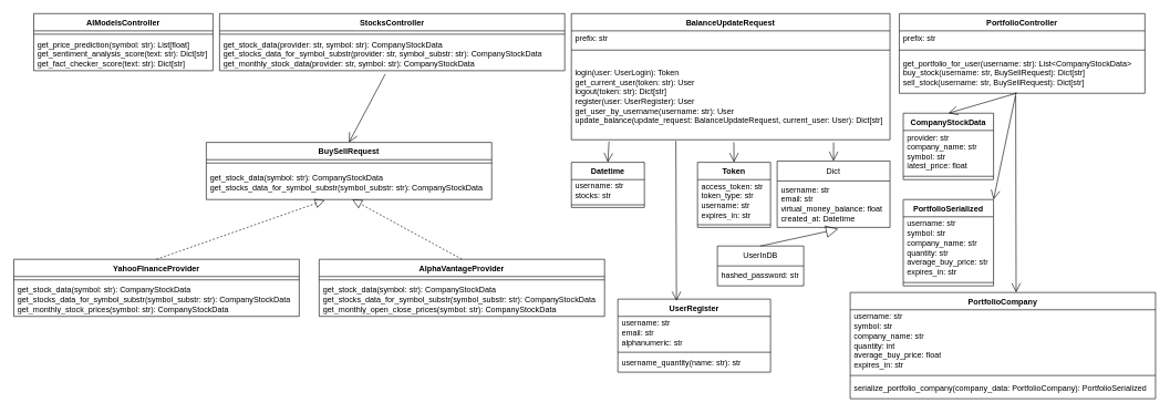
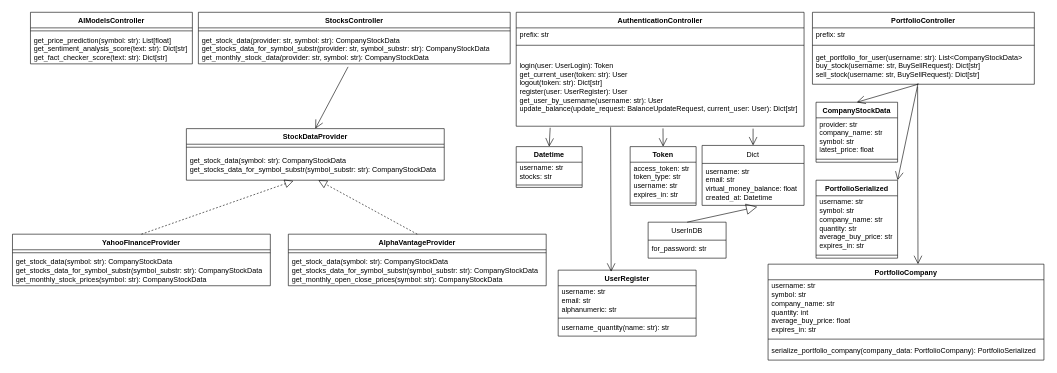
  <mxCell id="0" />
  <mxCell id="1" parent="0" />
  <mxCell id="2" value="Dict" style="swimlane;fontStyle=0;childLayout=stackLayout;horizontal=1;startSize=30;horizontalStack=0;resizeParent=1;resizeParentMax=0;resizeLast=0;collapsible=1;marginBottom=0;whiteSpace=wrap;html=1;" vertex="1" parent="1"><mxGeometry x="1170" y="242" width="170" height="100" as="geometry" /></mxCell>
  <mxCell id="3" value="username: str&lt;div&gt;email: str&lt;/div&gt;&lt;div&gt;virtual_money_balance: float&lt;/div&gt;&lt;div&gt;created_at: Datetime&lt;/div&gt;" style="text;strokeColor=none;fillColor=none;align=left;verticalAlign=middle;spacingLeft=4;spacingRight=4;overflow=hidden;points=[[0,0.5],[1,0.5]];portConstraint=eastwest;rotatable=0;whiteSpace=wrap;html=1;" vertex="1" parent="2"><mxGeometry y="30" width="170" height="70" as="geometry" /></mxCell>
  <mxCell id="4" value="UserInDB" style="swimlane;fontStyle=0;childLayout=stackLayout;horizontal=1;startSize=30;horizontalStack=0;resizeParent=1;resizeParentMax=0;resizeLast=0;collapsible=1;marginBottom=0;whiteSpace=wrap;html=1;" vertex="1" parent="1"><mxGeometry x="1080" y="370" width="130" height="60" as="geometry" /></mxCell>
- <mxCell id="5" value="hashed_password: str" style="text;strokeColor=none;fillColor=none;align=left;verticalAlign=middle;spacingLeft=4;spacingRight=4;overflow=hidden;points=[[0,0.5],[1,0.5]];portConstraint=eastwest;rotatable=0;whiteSpace=wrap;html=1;" vertex="1" parent="4"><mxGeometry y="30" width="130" height="30" as="geometry" /></mxCell>
+ <mxCell id="5" value="for_password: str" style="text;strokeColor=none;fillColor=none;align=left;verticalAlign=middle;spacingLeft=4;spacingRight=4;overflow=hidden;points=[[0,0.5],[1,0.5]];portConstraint=eastwest;rotatable=0;whiteSpace=wrap;html=1;" vertex="1" parent="4"><mxGeometry y="30" width="130" height="30" as="geometry" /></mxCell>
  <mxCell id="6" value="UserRegister" style="swimlane;fontStyle=1;align=center;verticalAlign=top;childLayout=stackLayout;horizontal=1;startSize=26;horizontalStack=0;resizeParent=1;resizeParentMax=0;resizeLast=0;collapsible=1;marginBottom=0;whiteSpace=wrap;html=1;" vertex="1" parent="1"><mxGeometry x="930" y="450" width="230" height="110" as="geometry" /></mxCell>
  <mxCell id="7" value="username: str&lt;div&gt;email: str&lt;/div&gt;&lt;div&gt;alphanumeric: str&lt;/div&gt;" style="text;strokeColor=none;fillColor=none;align=left;verticalAlign=middle;spacingLeft=4;spacingRight=4;overflow=hidden;points=[[0,0.5],[1,0.5]];portConstraint=eastwest;rotatable=0;whiteSpace=wrap;html=1;" vertex="1" parent="6"><mxGeometry y="26" width="230" height="50" as="geometry" /></mxCell>
  <mxCell id="8" value="" style="line;strokeWidth=1;fillColor=none;align=left;verticalAlign=middle;spacingTop=-1;spacingLeft=3;spacingRight=3;rotatable=0;labelPosition=right;points=[];portConstraint=eastwest;strokeColor=inherit;" vertex="1" parent="6"><mxGeometry y="76" width="230" height="8" as="geometry" /></mxCell>
  <mxCell id="9" value="username_quantity(name: str): str" style="text;strokeColor=none;fillColor=none;align=left;verticalAlign=middle;spacingLeft=4;spacingRight=4;overflow=hidden;points=[[0,0.5],[1,0.5]];portConstraint=eastwest;rotatable=0;whiteSpace=wrap;html=1;" vertex="1" parent="6"><mxGeometry y="84" width="230" height="26" as="geometry" /></mxCell>
  <mxCell id="10" value="Datetime" style="swimlane;fontStyle=1;align=center;verticalAlign=top;childLayout=stackLayout;horizontal=1;startSize=26;horizontalStack=0;resizeParent=1;resizeParentMax=0;resizeLast=0;collapsible=1;marginBottom=0;whiteSpace=wrap;html=1;" vertex="1" parent="1"><mxGeometry x="860" y="244" width="110" height="68" as="geometry" /></mxCell>
  <mxCell id="11" value="username: str&lt;div&gt;stocks: str&lt;/div&gt;" style="text;strokeColor=none;fillColor=none;align=left;verticalAlign=middle;spacingLeft=4;spacingRight=4;overflow=hidden;points=[[0,0.5],[1,0.5]];portConstraint=eastwest;rotatable=0;whiteSpace=wrap;html=1;" vertex="1" parent="10"><mxGeometry y="26" width="110" height="34" as="geometry" /></mxCell>
  <mxCell id="12" value="" style="line;strokeWidth=1;fillColor=none;align=left;verticalAlign=middle;spacingTop=-1;spacingLeft=3;spacingRight=3;rotatable=0;labelPosition=right;points=[];portConstraint=eastwest;strokeColor=inherit;" vertex="1" parent="10"><mxGeometry y="60" width="110" height="8" as="geometry" /></mxCell>
  <mxCell id="13" value="Token" style="swimlane;fontStyle=1;align=center;verticalAlign=top;childLayout=stackLayout;horizontal=1;startSize=26;horizontalStack=0;resizeParent=1;resizeParentMax=0;resizeLast=0;collapsible=1;marginBottom=0;whiteSpace=wrap;html=1;" vertex="1" parent="1"><mxGeometry x="1050" y="244" width="110" height="98" as="geometry" /></mxCell>
  <mxCell id="14" value="access_token: str&lt;div&gt;token_type: str&lt;/div&gt;&lt;div&gt;username: str&lt;/div&gt;&lt;div&gt;expires_in: str&lt;/div&gt;" style="text;strokeColor=none;fillColor=none;align=left;verticalAlign=middle;spacingLeft=4;spacingRight=4;overflow=hidden;points=[[0,0.5],[1,0.5]];portConstraint=eastwest;rotatable=0;whiteSpace=wrap;html=1;" vertex="1" parent="13"><mxGeometry y="26" width="110" height="64" as="geometry" /></mxCell>
  <mxCell id="15" value="" style="line;strokeWidth=1;fillColor=none;align=left;verticalAlign=middle;spacingTop=-1;spacingLeft=3;spacingRight=3;rotatable=0;labelPosition=right;points=[];portConstraint=eastwest;strokeColor=inherit;" vertex="1" parent="13"><mxGeometry y="90" width="110" height="8" as="geometry" /></mxCell>
  <mxCell id="16" value="PortfolioCompany" style="swimlane;fontStyle=1;align=center;verticalAlign=top;childLayout=stackLayout;horizontal=1;startSize=26;horizontalStack=0;resizeParent=1;resizeParentMax=0;resizeLast=0;collapsible=1;marginBottom=0;whiteSpace=wrap;html=1;" vertex="1" parent="1"><mxGeometry x="1280" y="440" width="460" height="160" as="geometry" /></mxCell>
  <mxCell id="17" value="username: str&lt;div&gt;&lt;span style=&quot;background-color: transparent; color: light-dark(rgb(0, 0, 0), rgb(255, 255, 255));&quot;&gt;symbol: str&lt;/span&gt;&lt;/div&gt;&lt;div&gt;company_name: str&lt;br&gt;&lt;div&gt;quantity: int&lt;/div&gt;&lt;div&gt;average_buy_price: float&lt;/div&gt;&lt;div&gt;expires_in: str&lt;/div&gt;&lt;/div&gt;" style="text;strokeColor=none;fillColor=none;align=left;verticalAlign=middle;spacingLeft=4;spacingRight=4;overflow=hidden;points=[[0,0.5],[1,0.5]];portConstraint=eastwest;rotatable=0;whiteSpace=wrap;html=1;" vertex="1" parent="16"><mxGeometry y="26" width="460" height="94" as="geometry" /></mxCell>
  <mxCell id="18" value="" style="line;strokeWidth=1;fillColor=none;align=left;verticalAlign=middle;spacingTop=-1;spacingLeft=3;spacingRight=3;rotatable=0;labelPosition=right;points=[];portConstraint=eastwest;strokeColor=inherit;" vertex="1" parent="16"><mxGeometry y="120" width="460" height="10" as="geometry" /></mxCell>
  <mxCell id="19" value="serialize_portfolio_company(company_data: PortfolioCompany): PortfolioSerialized" style="text;strokeColor=none;fillColor=none;align=left;verticalAlign=middle;spacingLeft=4;spacingRight=4;overflow=hidden;points=[[0,0.5],[1,0.5]];portConstraint=eastwest;rotatable=0;whiteSpace=wrap;html=1;" vertex="1" parent="16"><mxGeometry y="130" width="460" height="30" as="geometry" /></mxCell>
  <mxCell id="20" value="PortfolioSerialized" style="swimlane;fontStyle=1;align=center;verticalAlign=top;childLayout=stackLayout;horizontal=1;startSize=26;horizontalStack=0;resizeParent=1;resizeParentMax=0;resizeLast=0;collapsible=1;marginBottom=0;whiteSpace=wrap;html=1;" vertex="1" parent="1"><mxGeometry x="1360" y="300" width="136" height="130" as="geometry" /></mxCell>
  <mxCell id="21" value="username: str&lt;div&gt;&lt;span style=&quot;background-color: transparent; color: light-dark(rgb(0, 0, 0), rgb(255, 255, 255));&quot;&gt;symbol: str&lt;/span&gt;&lt;/div&gt;&lt;div&gt;company_name: str&lt;br&gt;&lt;div&gt;quantity: str&lt;/div&gt;&lt;div&gt;average_buy_price: str&lt;/div&gt;&lt;div&gt;expires_in: str&lt;/div&gt;&lt;/div&gt;" style="text;strokeColor=none;fillColor=none;align=left;verticalAlign=middle;spacingLeft=4;spacingRight=4;overflow=hidden;points=[[0,0.5],[1,0.5]];portConstraint=eastwest;rotatable=0;whiteSpace=wrap;html=1;" vertex="1" parent="20"><mxGeometry y="26" width="136" height="94" as="geometry" /></mxCell>
  <mxCell id="22" value="" style="line;strokeWidth=1;fillColor=none;align=left;verticalAlign=middle;spacingTop=-1;spacingLeft=3;spacingRight=3;rotatable=0;labelPosition=right;points=[];portConstraint=eastwest;strokeColor=inherit;" vertex="1" parent="20"><mxGeometry y="120" width="136" height="10" as="geometry" /></mxCell>
- <mxCell id="23" value="BuySellRequest" style="swimlane;fontStyle=1;align=center;verticalAlign=top;childLayout=stackLayout;horizontal=1;startSize=26;horizontalStack=0;resizeParent=1;resizeParentMax=0;resizeLast=0;collapsible=1;marginBottom=0;whiteSpace=wrap;html=1;" vertex="1" parent="1"><mxGeometry x="310" y="214" width="430" height="86" as="geometry" /></mxCell>
+ <mxCell id="23" value="StockDataProvider" style="swimlane;fontStyle=1;align=center;verticalAlign=top;childLayout=stackLayout;horizontal=1;startSize=26;horizontalStack=0;resizeParent=1;resizeParentMax=0;resizeLast=0;collapsible=1;marginBottom=0;whiteSpace=wrap;html=1;" vertex="1" parent="1"><mxGeometry x="310" y="214" width="430" height="86" as="geometry" /></mxCell>
  <mxCell id="24" value="" style="line;strokeWidth=1;fillColor=none;align=left;verticalAlign=middle;spacingTop=-1;spacingLeft=3;spacingRight=3;rotatable=0;labelPosition=right;points=[];portConstraint=eastwest;strokeColor=inherit;" vertex="1" parent="23"><mxGeometry y="26" width="430" height="10" as="geometry" /></mxCell>
  <mxCell id="25" value="get_stock_data(symbol: str): CompanyStockData&lt;div&gt;get_stocks_data_for_symbol_substr(symbol_substr: str):&amp;nbsp;&lt;span style=&quot;background-color: transparent; color: light-dark(rgb(0, 0, 0), rgb(255, 255, 255));&quot;&gt;CompanyStockData&lt;/span&gt;&lt;/div&gt;" style="text;strokeColor=none;fillColor=none;align=left;verticalAlign=middle;spacingLeft=4;spacingRight=4;overflow=hidden;points=[[0,0.5],[1,0.5]];portConstraint=eastwest;rotatable=0;whiteSpace=wrap;html=1;" vertex="1" parent="23"><mxGeometry y="36" width="430" height="50" as="geometry" /></mxCell>
  <mxCell id="26" value="CompanyStockData" style="swimlane;fontStyle=1;align=center;verticalAlign=top;childLayout=stackLayout;horizontal=1;startSize=26;horizontalStack=0;resizeParent=1;resizeParentMax=0;resizeLast=0;collapsible=1;marginBottom=0;whiteSpace=wrap;html=1;" vertex="1" parent="1"><mxGeometry x="1360" y="170" width="136" height="100" as="geometry" /></mxCell>
  <mxCell id="27" value="provider: str&lt;div&gt;company_name: str&lt;br&gt;&lt;div&gt;symbol: str&lt;/div&gt;&lt;/div&gt;&lt;div&gt;latest_price: float&lt;/div&gt;" style="text;strokeColor=none;fillColor=none;align=left;verticalAlign=middle;spacingLeft=4;spacingRight=4;overflow=hidden;points=[[0,0.5],[1,0.5]];portConstraint=eastwest;rotatable=0;whiteSpace=wrap;html=1;" vertex="1" parent="26"><mxGeometry y="26" width="136" height="64" as="geometry" /></mxCell>
  <mxCell id="28" value="" style="line;strokeWidth=1;fillColor=none;align=left;verticalAlign=middle;spacingTop=-1;spacingLeft=3;spacingRight=3;rotatable=0;labelPosition=right;points=[];portConstraint=eastwest;strokeColor=inherit;" vertex="1" parent="26"><mxGeometry y="90" width="136" height="10" as="geometry" /></mxCell>
  <mxCell id="29" value="YahooFInanceProvider" style="swimlane;fontStyle=1;align=center;verticalAlign=top;childLayout=stackLayout;horizontal=1;startSize=26;horizontalStack=0;resizeParent=1;resizeParentMax=0;resizeLast=0;collapsible=1;marginBottom=0;whiteSpace=wrap;html=1;" vertex="1" parent="1"><mxGeometry x="20" y="390" width="430" height="86" as="geometry" /></mxCell>
  <mxCell id="30" value="" style="line;strokeWidth=1;fillColor=none;align=left;verticalAlign=middle;spacingTop=-1;spacingLeft=3;spacingRight=3;rotatable=0;labelPosition=right;points=[];portConstraint=eastwest;strokeColor=inherit;" vertex="1" parent="29"><mxGeometry y="26" width="430" height="10" as="geometry" /></mxCell>
  <mxCell id="31" value="get_stock_data(symbol: str): CompanyStockData&lt;div&gt;get_stocks_data_for_symbol_substr(symbol_substr: str):&amp;nbsp;&lt;span style=&quot;background-color: transparent; color: light-dark(rgb(0, 0, 0), rgb(255, 255, 255));&quot;&gt;CompanyStockData&lt;/span&gt;&lt;/div&gt;&lt;div&gt;&lt;span style=&quot;background-color: transparent; color: light-dark(rgb(0, 0, 0), rgb(255, 255, 255));&quot;&gt;get_monthly_stock_prices(symbol: str): CompanyStockData&lt;/span&gt;&lt;/div&gt;" style="text;strokeColor=none;fillColor=none;align=left;verticalAlign=middle;spacingLeft=4;spacingRight=4;overflow=hidden;points=[[0,0.5],[1,0.5]];portConstraint=eastwest;rotatable=0;whiteSpace=wrap;html=1;" vertex="1" parent="29"><mxGeometry y="36" width="430" height="50" as="geometry" /></mxCell>
  <mxCell id="32" value="AlphaVantageProvider" style="swimlane;fontStyle=1;align=center;verticalAlign=top;childLayout=stackLayout;horizontal=1;startSize=26;horizontalStack=0;resizeParent=1;resizeParentMax=0;resizeLast=0;collapsible=1;marginBottom=0;whiteSpace=wrap;html=1;" vertex="1" parent="1"><mxGeometry x="480" y="390" width="430" height="86" as="geometry" /></mxCell>
  <mxCell id="33" value="" style="line;strokeWidth=1;fillColor=none;align=left;verticalAlign=middle;spacingTop=-1;spacingLeft=3;spacingRight=3;rotatable=0;labelPosition=right;points=[];portConstraint=eastwest;strokeColor=inherit;" vertex="1" parent="32"><mxGeometry y="26" width="430" height="10" as="geometry" /></mxCell>
  <mxCell id="34" value="get_stock_data(symbol: str): CompanyStockData&lt;div&gt;get_stocks_data_for_symbol_substr(symbol_substr: str):&amp;nbsp;&lt;span style=&quot;background-color: transparent; color: light-dark(rgb(0, 0, 0), rgb(255, 255, 255));&quot;&gt;CompanyStockData&lt;/span&gt;&lt;/div&gt;&lt;div&gt;&lt;span style=&quot;background-color: transparent; color: light-dark(rgb(0, 0, 0), rgb(255, 255, 255));&quot;&gt;get_monthly_open_close_prices(symbol: str): CompanyStockData&lt;/span&gt;&lt;/div&gt;" style="text;strokeColor=none;fillColor=none;align=left;verticalAlign=middle;spacingLeft=4;spacingRight=4;overflow=hidden;points=[[0,0.5],[1,0.5]];portConstraint=eastwest;rotatable=0;whiteSpace=wrap;html=1;" vertex="1" parent="32"><mxGeometry y="36" width="430" height="50" as="geometry" /></mxCell>
- <mxCell id="35" value="BalanceUpdateRequest" style="swimlane;fontStyle=1;align=center;verticalAlign=top;childLayout=stackLayout;horizontal=1;startSize=26;horizontalStack=0;resizeParent=1;resizeParentMax=0;resizeLast=0;collapsible=1;marginBottom=0;whiteSpace=wrap;html=1;" vertex="1" parent="1"><mxGeometry x="860" y="20" width="480" height="190" as="geometry" /></mxCell>
+ <mxCell id="35" value="AuthenticationController" style="swimlane;fontStyle=1;align=center;verticalAlign=top;childLayout=stackLayout;horizontal=1;startSize=26;horizontalStack=0;resizeParent=1;resizeParentMax=0;resizeLast=0;collapsible=1;marginBottom=0;whiteSpace=wrap;html=1;" vertex="1" parent="1"><mxGeometry x="860" y="20" width="480" height="190" as="geometry" /></mxCell>
  <mxCell id="36" value="prefix: str" style="text;strokeColor=none;fillColor=none;align=left;verticalAlign=middle;spacingLeft=4;spacingRight=4;overflow=hidden;points=[[0,0.5],[1,0.5]];portConstraint=eastwest;rotatable=0;whiteSpace=wrap;html=1;" vertex="1" parent="35"><mxGeometry y="26" width="480" height="24" as="geometry" /></mxCell>
  <mxCell id="37" value="" style="line;strokeWidth=1;fillColor=none;align=left;verticalAlign=middle;spacingTop=-1;spacingLeft=3;spacingRight=3;rotatable=0;labelPosition=right;points=[];portConstraint=eastwest;strokeColor=inherit;" vertex="1" parent="35"><mxGeometry y="50" width="480" height="10" as="geometry" /></mxCell>
  <mxCell id="38" value="login(user: UserLogin): Token&lt;div&gt;get_current_user(token: str): User&lt;/div&gt;&lt;div&gt;logout(token: str): Dict[str]&lt;/div&gt;&lt;div&gt;register(user: UserRegister): User&lt;/div&gt;&lt;div&gt;get_user_by_username(username: str): User&lt;/div&gt;&lt;div&gt;update_balance(update_request: BalanceUpdateRequest, current_user: User): Dict[str]&lt;/div&gt;" style="text;strokeColor=none;fillColor=none;align=left;verticalAlign=middle;spacingLeft=4;spacingRight=4;overflow=hidden;points=[[0,0.5],[1,0.5]];portConstraint=eastwest;rotatable=0;whiteSpace=wrap;html=1;" vertex="1" parent="35"><mxGeometry y="60" width="480" height="130" as="geometry" /></mxCell>
  <mxCell id="39" value="PortfolioController" style="swimlane;fontStyle=1;align=center;verticalAlign=top;childLayout=stackLayout;horizontal=1;startSize=26;horizontalStack=0;resizeParent=1;resizeParentMax=0;resizeLast=0;collapsible=1;marginBottom=0;whiteSpace=wrap;html=1;" vertex="1" parent="1"><mxGeometry x="1354" y="20" width="370" height="120" as="geometry" /></mxCell>
  <mxCell id="40" value="prefix: str" style="text;strokeColor=none;fillColor=none;align=left;verticalAlign=middle;spacingLeft=4;spacingRight=4;overflow=hidden;points=[[0,0.5],[1,0.5]];portConstraint=eastwest;rotatable=0;whiteSpace=wrap;html=1;" vertex="1" parent="39"><mxGeometry y="26" width="370" height="24" as="geometry" /></mxCell>
  <mxCell id="41" value="" style="line;strokeWidth=1;fillColor=none;align=left;verticalAlign=middle;spacingTop=-1;spacingLeft=3;spacingRight=3;rotatable=0;labelPosition=right;points=[];portConstraint=eastwest;strokeColor=inherit;" vertex="1" parent="39"><mxGeometry y="50" width="370" height="10" as="geometry" /></mxCell>
  <mxCell id="42" value="get_portfolio_for_user(username: str): List&amp;lt;CompanyStockData&amp;gt;&lt;div&gt;buy_stock(username: str, BuySellRequest): Dict[str]&lt;/div&gt;&lt;div&gt;sell_stock(username: str, BuySellRequest): Dict[str]&lt;/div&gt;" style="text;strokeColor=none;fillColor=none;align=left;verticalAlign=middle;spacingLeft=4;spacingRight=4;overflow=hidden;points=[[0,0.5],[1,0.5]];portConstraint=eastwest;rotatable=0;whiteSpace=wrap;html=1;" vertex="1" parent="39"><mxGeometry y="60" width="370" height="60" as="geometry" /></mxCell>
  <mxCell id="43" value="StocksController" style="swimlane;fontStyle=1;align=center;verticalAlign=top;childLayout=stackLayout;horizontal=1;startSize=26;horizontalStack=0;resizeParent=1;resizeParentMax=0;resizeLast=0;collapsible=1;marginBottom=0;whiteSpace=wrap;html=1;" vertex="1" parent="1"><mxGeometry x="330" y="20" width="520" height="86" as="geometry" /></mxCell>
  <mxCell id="44" value="" style="line;strokeWidth=1;fillColor=none;align=left;verticalAlign=middle;spacingTop=-1;spacingLeft=3;spacingRight=3;rotatable=0;labelPosition=right;points=[];portConstraint=eastwest;strokeColor=inherit;" vertex="1" parent="43"><mxGeometry y="26" width="520" height="10" as="geometry" /></mxCell>
  <mxCell id="45" value="get_stock_data(provider: str, symbol: str): CompanyStockData&lt;div&gt;get_stocks_data_for_symbol_substr(provider: str, symbol_substr: str):&amp;nbsp;&lt;span style=&quot;background-color: transparent; color: light-dark(rgb(0, 0, 0), rgb(255, 255, 255));&quot;&gt;CompanyStockData&lt;/span&gt;&lt;/div&gt;&lt;div&gt;&lt;span style=&quot;background-color: transparent; color: light-dark(rgb(0, 0, 0), rgb(255, 255, 255));&quot;&gt;get_monthly_stock_data(provider: str, symbol: str): CompanyStockData&lt;/span&gt;&lt;/div&gt;" style="text;strokeColor=none;fillColor=none;align=left;verticalAlign=middle;spacingLeft=4;spacingRight=4;overflow=hidden;points=[[0,0.5],[1,0.5]];portConstraint=eastwest;rotatable=0;whiteSpace=wrap;html=1;" vertex="1" parent="43"><mxGeometry y="36" width="520" height="50" as="geometry" /></mxCell>
  <mxCell id="46" value="AIModelsController" style="swimlane;fontStyle=1;align=center;verticalAlign=top;childLayout=stackLayout;horizontal=1;startSize=26;horizontalStack=0;resizeParent=1;resizeParentMax=0;resizeLast=0;collapsible=1;marginBottom=0;whiteSpace=wrap;html=1;" vertex="1" parent="1"><mxGeometry x="50" y="20" width="270" height="86" as="geometry" /></mxCell>
  <mxCell id="47" value="" style="line;strokeWidth=1;fillColor=none;align=left;verticalAlign=middle;spacingTop=-1;spacingLeft=3;spacingRight=3;rotatable=0;labelPosition=right;points=[];portConstraint=eastwest;strokeColor=inherit;" vertex="1" parent="46"><mxGeometry y="26" width="270" height="10" as="geometry" /></mxCell>
  <mxCell id="48" value="get_price_prediction(symbol: str): List[float]&lt;div&gt;get_sentiment_analysis_score(text: str):&amp;nbsp;&lt;span style=&quot;background-color: transparent; color: light-dark(rgb(0, 0, 0), rgb(255, 255, 255));&quot;&gt;Dict[str]&lt;/span&gt;&lt;/div&gt;&lt;div&gt;&lt;span style=&quot;background-color: transparent; color: light-dark(rgb(0, 0, 0), rgb(255, 255, 255));&quot;&gt;get_fact_checker_score(text: str): Dict[str]&lt;/span&gt;&lt;/div&gt;" style="text;strokeColor=none;fillColor=none;align=left;verticalAlign=middle;spacingLeft=4;spacingRight=4;overflow=hidden;points=[[0,0.5],[1,0.5]];portConstraint=eastwest;rotatable=0;whiteSpace=wrap;html=1;" vertex="1" parent="46"><mxGeometry y="36" width="270" height="50" as="geometry" /></mxCell>
  <mxCell id="49" value="" style="endArrow=open;endFill=1;endSize=12;html=1;rounded=0;exitX=0.48;exitY=1.1;exitDx=0;exitDy=0;exitPerimeter=0;entryX=0.5;entryY=0;entryDx=0;entryDy=0;" edge="1" parent="1" source="45" target="23"><mxGeometry width="160" relative="1" as="geometry"><mxPoint x="480" y="200" as="sourcePoint" /><mxPoint x="640" y="200" as="targetPoint" /></mxGeometry></mxCell>
  <mxCell id="50" value="" style="endArrow=block;dashed=1;endFill=0;endSize=12;html=1;rounded=0;exitX=0.5;exitY=0;exitDx=0;exitDy=0;" edge="1" parent="1" source="32"><mxGeometry width="160" relative="1" as="geometry"><mxPoint x="480" y="260" as="sourcePoint" /><mxPoint x="530" y="300" as="targetPoint" /></mxGeometry></mxCell>
  <mxCell id="51" value="" style="endArrow=block;dashed=1;endFill=0;endSize=12;html=1;rounded=0;exitX=0.5;exitY=0;exitDx=0;exitDy=0;entryX=0.415;entryY=1.022;entryDx=0;entryDy=0;entryPerimeter=0;" edge="1" parent="1" source="29" target="25"><mxGeometry width="160" relative="1" as="geometry"><mxPoint x="644" y="385" as="sourcePoint" /><mxPoint x="520" y="300" as="targetPoint" /></mxGeometry></mxCell>
  <mxCell id="52" value="" style="endArrow=open;endFill=1;endSize=12;html=1;rounded=0;exitX=0.118;exitY=1.02;exitDx=0;exitDy=0;exitPerimeter=0;entryX=0.5;entryY=0;entryDx=0;entryDy=0;" edge="1" parent="1" source="38" target="10"><mxGeometry width="160" relative="1" as="geometry"><mxPoint x="590" y="121" as="sourcePoint" /><mxPoint x="535" y="224" as="targetPoint" /></mxGeometry></mxCell>
  <mxCell id="53" value="" style="endArrow=open;endFill=1;endSize=12;html=1;rounded=0;exitX=0.328;exitY=1.013;exitDx=0;exitDy=0;exitPerimeter=0;entryX=0.384;entryY=0.024;entryDx=0;entryDy=0;entryPerimeter=0;" edge="1" parent="1" source="38" target="6"><mxGeometry width="160" relative="1" as="geometry"><mxPoint x="927" y="223" as="sourcePoint" /><mxPoint x="925" y="254" as="targetPoint" /></mxGeometry></mxCell>
  <mxCell id="54" value="" style="endArrow=open;endFill=1;endSize=12;html=1;rounded=0;exitX=0.51;exitY=1.028;exitDx=0;exitDy=0;exitPerimeter=0;entryX=0.5;entryY=0;entryDx=0;entryDy=0;" edge="1" parent="1" source="38" target="13"><mxGeometry width="160" relative="1" as="geometry"><mxPoint x="937" y="233" as="sourcePoint" /><mxPoint x="935" y="264" as="targetPoint" /></mxGeometry></mxCell>
  <mxCell id="55" value="" style="endArrow=open;endFill=1;endSize=12;html=1;rounded=0;entryX=0.5;entryY=0;entryDx=0;entryDy=0;" edge="1" parent="1" target="2"><mxGeometry width="160" relative="1" as="geometry"><mxPoint x="1255" y="214" as="sourcePoint" /><mxPoint x="945" y="274" as="targetPoint" /></mxGeometry></mxCell>
  <mxCell id="56" value="" style="endArrow=block;endSize=16;endFill=0;html=1;rounded=0;entryX=0.541;entryY=1.034;entryDx=0;entryDy=0;entryPerimeter=0;exitX=0.5;exitY=0;exitDx=0;exitDy=0;" edge="1" parent="1" source="4" target="3"><mxGeometry width="160" relative="1" as="geometry"><mxPoint x="830" y="360" as="sourcePoint" /><mxPoint x="990" y="360" as="targetPoint" /></mxGeometry></mxCell>
  <mxCell id="57" value="" style="endArrow=open;endFill=1;endSize=12;html=1;rounded=0;exitX=0.474;exitY=1.066;exitDx=0;exitDy=0;exitPerimeter=0;" edge="1" parent="1" source="42"><mxGeometry width="160" relative="1" as="geometry"><mxPoint x="1027" y="222" as="sourcePoint" /><mxPoint x="1530" y="440" as="targetPoint" /></mxGeometry></mxCell>
  <mxCell id="58" value="" style="endArrow=open;endFill=1;endSize=12;html=1;rounded=0;exitX=0.476;exitY=1;exitDx=0;exitDy=0;exitPerimeter=0;entryX=0.5;entryY=0;entryDx=0;entryDy=0;" edge="1" parent="1" source="42" target="26"><mxGeometry width="160" relative="1" as="geometry"><mxPoint x="1037" y="232" as="sourcePoint" /><mxPoint x="1038" y="473" as="targetPoint" /></mxGeometry></mxCell>
  <mxCell id="59" value="" style="endArrow=open;endFill=1;endSize=12;html=1;rounded=0;exitX=0.476;exitY=0.972;exitDx=0;exitDy=0;exitPerimeter=0;entryX=1;entryY=0;entryDx=0;entryDy=0;" edge="1" parent="1" source="42" target="20"><mxGeometry width="160" relative="1" as="geometry"><mxPoint x="1047" y="242" as="sourcePoint" /><mxPoint x="1048" y="483" as="targetPoint" /></mxGeometry></mxCell>
